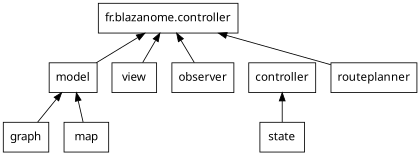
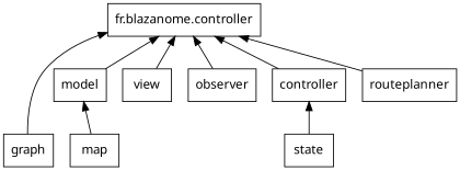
  digraph {
    fontname="Noto Sans"
    rankdir=BT
    node [fontname="Noto Sans" shape=box]
    edge [fontname="Noto Sans"]
    n1 [label="graph"]
    n2 [label="fr.blazanome.controller"]
    view
    observer
    model
    controller
    n7 [label=routeplanner]
    state
    map
-   n1 -> model
+   n1 -> n2
    view -> n2
    observer -> n2
    model -> n2
+   controller -> n2
    n7 -> n2
    state -> controller
    map -> model
  }
